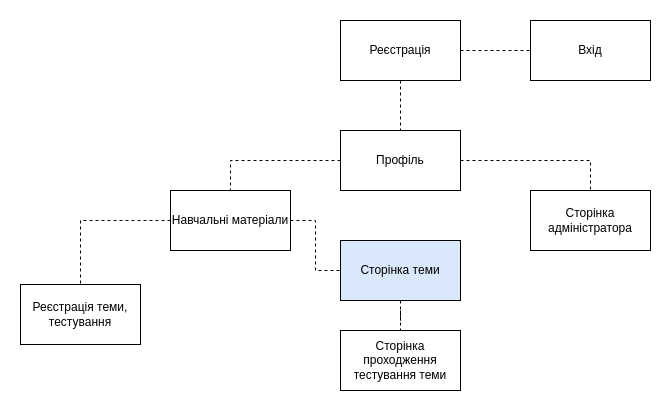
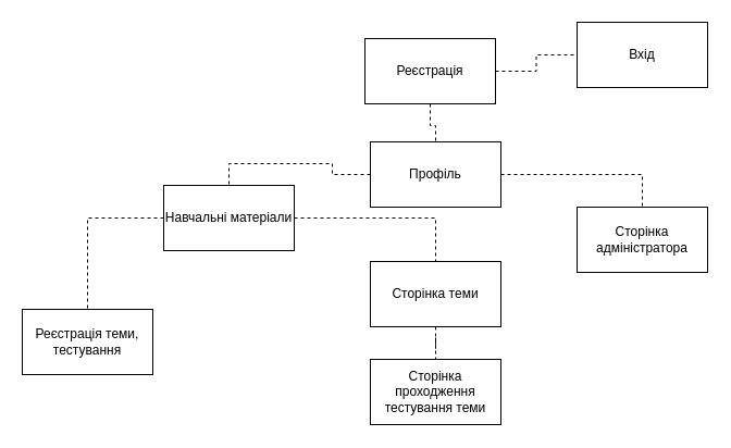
  <mxCell id="0" />
  <mxCell id="1" parent="0" />
  <mxCell id="2" style="rounded=0;orthogonalLoop=1;jettySize=auto;html=1;entryX=0.5;entryY=0;entryDx=0;entryDy=0;endArrow=none;endFill=0;dashed=1;edgeStyle=orthogonalEdgeStyle;" edge="1" parent="1" source="4" target="9"><mxGeometry relative="1" as="geometry" /></mxCell>
  <mxCell id="3" style="rounded=0;orthogonalLoop=1;jettySize=auto;html=1;entryX=0;entryY=0.5;entryDx=0;entryDy=0;startArrow=none;startFill=0;endArrow=none;endFill=0;dashed=1;edgeStyle=orthogonalEdgeStyle;" edge="1" parent="1" source="4" target="5"><mxGeometry relative="1" as="geometry" /></mxCell>
- <mxCell id="4" value="Реєстрація" style="rounded=0;whiteSpace=wrap;html=1;" vertex="1" parent="1"><mxGeometry x="340" y="20" width="120" height="60" as="geometry" /></mxCell>
+ <mxCell id="4" value="Реєстрація" style="rounded=0;whiteSpace=wrap;html=1;" vertex="1" parent="1"><mxGeometry x="335" y="35" width="120" height="60" as="geometry" /></mxCell>
  <mxCell id="5" value="Вхід" style="rounded=0;whiteSpace=wrap;html=1;" vertex="1" parent="1"><mxGeometry x="530" y="20" width="120" height="60" as="geometry" /></mxCell>
  <mxCell id="6" value="Сторінка проходження тестування теми" style="rounded=0;whiteSpace=wrap;html=1;" vertex="1" parent="1"><mxGeometry x="340" y="330" width="120" height="60" as="geometry" /></mxCell>
  <mxCell id="7" style="rounded=0;orthogonalLoop=1;jettySize=auto;html=1;entryX=0.5;entryY=0;entryDx=0;entryDy=0;endArrow=none;endFill=0;dashed=1;edgeStyle=orthogonalEdgeStyle;" edge="1" parent="1" source="9" target="12"><mxGeometry relative="1" as="geometry" /></mxCell>
  <mxCell id="8" style="rounded=0;orthogonalLoop=1;jettySize=auto;html=1;entryX=0.5;entryY=0;entryDx=0;entryDy=0;endArrow=none;endFill=0;dashed=1;edgeStyle=orthogonalEdgeStyle;" edge="1" parent="1" source="9" target="16"><mxGeometry relative="1" as="geometry" /></mxCell>
  <mxCell id="9" value="Профіль" style="rounded=0;whiteSpace=wrap;html=1;" vertex="1" parent="1"><mxGeometry x="340" y="130" width="120" height="60" as="geometry" /></mxCell>
  <mxCell id="10" style="rounded=0;orthogonalLoop=1;jettySize=auto;html=1;entryX=0.5;entryY=0;entryDx=0;entryDy=0;endArrow=none;endFill=0;dashed=1;edgeStyle=orthogonalEdgeStyle;" edge="1" parent="1" source="12" target="15"><mxGeometry relative="1" as="geometry" /></mxCell>
  <mxCell id="11" style="rounded=0;orthogonalLoop=1;jettySize=auto;html=1;endArrow=none;endFill=0;dashed=1;edgeStyle=orthogonalEdgeStyle;" edge="1" parent="1" source="12" target="14"><mxGeometry relative="1" as="geometry" /></mxCell>
- <mxCell id="12" value="Навчальні матеріали" style="rounded=0;whiteSpace=wrap;html=1;" vertex="1" parent="1"><mxGeometry x="170" y="190" width="120" height="60" as="geometry" /></mxCell>
+ <mxCell id="12" value="Навчальні матеріали" style="rounded=0;whiteSpace=wrap;html=1;" vertex="1" parent="1"><mxGeometry x="150" y="170" width="120" height="60" as="geometry" /></mxCell>
  <mxCell id="13" style="rounded=0;orthogonalLoop=1;jettySize=auto;html=1;entryX=0.5;entryY=0;entryDx=0;entryDy=0;endArrow=none;endFill=0;dashed=1;edgeStyle=orthogonalEdgeStyle;" edge="1" parent="1" source="14" target="6"><mxGeometry relative="1" as="geometry" /></mxCell>
- <mxCell id="14" value="Сторінка теми" style="rounded=0;whiteSpace=wrap;html=1;fillColor=#dae8fc;" vertex="1" parent="1"><mxGeometry x="340" y="240" width="120" height="60" as="geometry" /></mxCell>
+ <mxCell id="14" value="Сторінка теми" style="rounded=0;whiteSpace=wrap;html=1;" vertex="1" parent="1"><mxGeometry x="340" y="240" width="120" height="60" as="geometry" /></mxCell>
  <mxCell id="15" value="Реєстрація теми, тестування" style="rounded=0;whiteSpace=wrap;html=1;" vertex="1" parent="1"><mxGeometry x="20" y="284" width="120" height="60" as="geometry" /></mxCell>
  <mxCell id="16" value="Сторінка адміністратора" style="rounded=0;whiteSpace=wrap;html=1;" vertex="1" parent="1"><mxGeometry x="530" y="190" width="120" height="60" as="geometry" /></mxCell>
